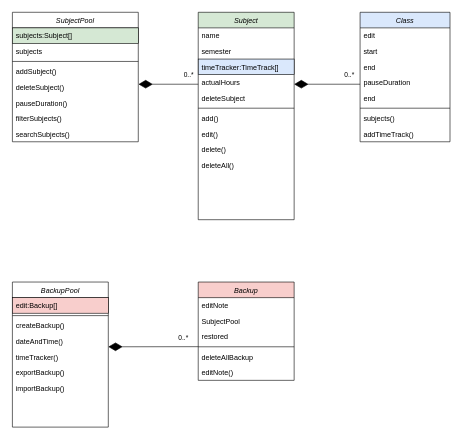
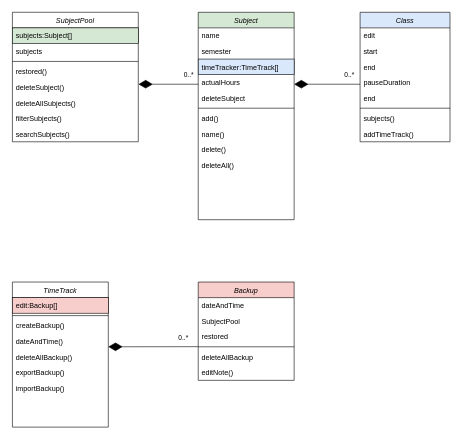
  <mxCell id="0" />
  <mxCell id="1" parent="0" />
  <mxCell id="2" value="Subject" style="swimlane;fontStyle=2;align=center;verticalAlign=top;childLayout=stackLayout;horizontal=1;startSize=26;horizontalStack=0;resizeParent=1;resizeLast=0;collapsible=1;marginBottom=0;rounded=0;shadow=0;strokeWidth=1;fillColor=#d5e8d4;strokeColor=#000000;" parent="1" vertex="1"><mxGeometry x="330" y="20" width="160" height="346" as="geometry"><mxRectangle x="230" y="140" width="160" height="26" as="alternateBounds" /></mxGeometry></mxCell>
  <mxCell id="3" value="name" style="text;align=left;verticalAlign=top;spacingLeft=4;spacingRight=4;overflow=hidden;rotatable=0;points=[[0,0.5],[1,0.5]];portConstraint=eastwest;rounded=0;shadow=0;html=0;" vertex="1" parent="2"><mxGeometry y="26" width="160" height="26" as="geometry" /></mxCell>
  <mxCell id="4" value="semester" style="text;align=left;verticalAlign=top;spacingLeft=4;spacingRight=4;overflow=hidden;rotatable=0;points=[[0,0.5],[1,0.5]];portConstraint=eastwest;rounded=0;shadow=0;html=0;" vertex="1" parent="2"><mxGeometry y="52" width="160" height="26" as="geometry" /></mxCell>
  <mxCell id="5" value="timeTracker:TimeTrack[]" style="text;align=left;verticalAlign=top;spacingLeft=4;spacingRight=4;overflow=hidden;rotatable=0;points=[[0,0.5],[1,0.5]];portConstraint=eastwest;rounded=0;shadow=0;html=0;fillColor=#dae8fc;strokeColor=#000000;" vertex="1" parent="2"><mxGeometry y="78" width="160" height="26" as="geometry" /></mxCell>
  <mxCell id="6" value="actualHours" style="text;align=left;verticalAlign=top;spacingLeft=4;spacingRight=4;overflow=hidden;rotatable=0;points=[[0,0.5],[1,0.5]];portConstraint=eastwest;rounded=0;shadow=0;html=0;" vertex="1" parent="2"><mxGeometry y="104" width="160" height="26" as="geometry" /></mxCell>
  <mxCell id="7" value="deleteSubject " style="text;align=left;verticalAlign=top;spacingLeft=4;spacingRight=4;overflow=hidden;rotatable=0;points=[[0,0.5],[1,0.5]];portConstraint=eastwest;rounded=0;shadow=0;html=0;" vertex="1" parent="2"><mxGeometry y="130" width="160" height="26" as="geometry" /></mxCell>
  <mxCell id="8" value="" style="line;html=1;strokeWidth=1;align=left;verticalAlign=middle;spacingTop=-1;spacingLeft=3;spacingRight=3;rotatable=0;labelPosition=right;points=[];portConstraint=eastwest;" parent="2" vertex="1"><mxGeometry y="156" width="160" height="8" as="geometry" /></mxCell>
  <mxCell id="9" value="add()" style="text;align=left;verticalAlign=top;spacingLeft=4;spacingRight=4;overflow=hidden;rotatable=0;points=[[0,0.5],[1,0.5]];portConstraint=eastwest;" vertex="1" parent="2"><mxGeometry y="164" width="160" height="26" as="geometry" /></mxCell>
- <mxCell id="10" value="edit()" style="text;align=left;verticalAlign=top;spacingLeft=4;spacingRight=4;overflow=hidden;rotatable=0;points=[[0,0.5],[1,0.5]];portConstraint=eastwest;" vertex="1" parent="2"><mxGeometry y="190" width="160" height="26" as="geometry" /></mxCell>
+ <mxCell id="10" value="name()" style="text;align=left;verticalAlign=top;spacingLeft=4;spacingRight=4;overflow=hidden;rotatable=0;points=[[0,0.5],[1,0.5]];portConstraint=eastwest;" vertex="1" parent="2"><mxGeometry y="190" width="160" height="26" as="geometry" /></mxCell>
  <mxCell id="11" value="delete()" style="text;align=left;verticalAlign=top;spacingLeft=4;spacingRight=4;overflow=hidden;rotatable=0;points=[[0,0.5],[1,0.5]];portConstraint=eastwest;" vertex="1" parent="2"><mxGeometry y="216" width="160" height="26" as="geometry" /></mxCell>
  <mxCell id="12" value="deleteAll()" style="text;align=left;verticalAlign=top;spacingLeft=4;spacingRight=4;overflow=hidden;rotatable=0;points=[[0,0.5],[1,0.5]];portConstraint=eastwest;" vertex="1" parent="2"><mxGeometry y="242" width="160" height="26" as="geometry" /></mxCell>
  <mxCell id="13" value="0..*" style="endArrow=diamondThin;html=1;rounded=0;endFill=1;endSize=21;exitX=-0.002;exitY=0.808;exitDx=0;exitDy=0;exitPerimeter=0;entryX=1;entryY=0.5;entryDx=0;entryDy=0;" edge="1" parent="1"><mxGeometry x="-0.67" y="-15" width="50" height="50" relative="1" as="geometry"><mxPoint x="330" y="140.008" as="sourcePoint" /><mxPoint x="230.32" y="140" as="targetPoint" /><mxPoint as="offset" /></mxGeometry></mxCell>
  <mxCell id="14" value="SubjectPool" style="swimlane;fontStyle=2;align=center;verticalAlign=top;childLayout=stackLayout;horizontal=1;startSize=26;horizontalStack=0;resizeParent=1;resizeLast=0;collapsible=1;marginBottom=0;rounded=0;shadow=0;strokeWidth=1;" vertex="1" parent="1"><mxGeometry y="20" width="210" height="216" as="geometry" x="20"><mxRectangle x="230" y="140" width="160" height="26" as="alternateBounds" /></mxGeometry></mxCell>
  <mxCell id="15" value="subjects:Subject[]" style="text;align=left;verticalAlign=top;spacingLeft=4;spacingRight=4;overflow=hidden;rotatable=0;points=[[0,0.5],[1,0.5]];portConstraint=eastwest;rounded=0;shadow=0;html=0;fillColor=#d5e8d4;strokeColor=#000000;" vertex="1" parent="14"><mxGeometry y="26" width="210" height="26" as="geometry" /></mxCell>
  <mxCell id="16" value="subjects" style="text;align=left;verticalAlign=top;spacingLeft=4;spacingRight=4;overflow=hidden;rotatable=0;points=[[0,0.5],[1,0.5]];portConstraint=eastwest;rounded=0;shadow=0;html=0;" vertex="1" parent="14"><mxGeometry y="52" width="210" height="26" as="geometry" /></mxCell>
  <mxCell id="17" value="" style="line;html=1;strokeWidth=1;align=left;verticalAlign=middle;spacingTop=-1;spacingLeft=3;spacingRight=3;rotatable=0;labelPosition=right;points=[];portConstraint=eastwest;" vertex="1" parent="14"><mxGeometry y="78" width="210" height="8" as="geometry" /></mxCell>
- <mxCell id="18" value="addSubject()" style="text;align=left;verticalAlign=top;spacingLeft=4;spacingRight=4;overflow=hidden;rotatable=0;points=[[0,0.5],[1,0.5]];portConstraint=eastwest;" vertex="1" parent="14"><mxGeometry y="86" width="210" height="26" as="geometry" /></mxCell>
+ <mxCell id="18" value="restored()" style="text;align=left;verticalAlign=top;spacingLeft=4;spacingRight=4;overflow=hidden;rotatable=0;points=[[0,0.5],[1,0.5]];portConstraint=eastwest;" vertex="1" parent="14"><mxGeometry y="86" width="210" height="26" as="geometry" /></mxCell>
  <mxCell id="19" value="deleteSubject()" style="text;align=left;verticalAlign=top;spacingLeft=4;spacingRight=4;overflow=hidden;rotatable=0;points=[[0,0.5],[1,0.5]];portConstraint=eastwest;" vertex="1" parent="14"><mxGeometry y="112" width="210" height="26" as="geometry" /></mxCell>
- <mxCell id="20" value="pauseDuration()" style="text;align=left;verticalAlign=top;spacingLeft=4;spacingRight=4;overflow=hidden;rotatable=0;points=[[0,0.5],[1,0.5]];portConstraint=eastwest;" vertex="1" parent="14"><mxGeometry y="138" width="210" height="26" as="geometry" /></mxCell>
+ <mxCell id="20" value="deleteAllSubjects()" style="text;align=left;verticalAlign=top;spacingLeft=4;spacingRight=4;overflow=hidden;rotatable=0;points=[[0,0.5],[1,0.5]];portConstraint=eastwest;" vertex="1" parent="14"><mxGeometry y="138" width="210" height="26" as="geometry" /></mxCell>
  <mxCell id="21" value="filterSubjects()" style="text;align=left;verticalAlign=top;spacingLeft=4;spacingRight=4;overflow=hidden;rotatable=0;points=[[0,0.5],[1,0.5]];portConstraint=eastwest;" vertex="1" parent="14"><mxGeometry y="164" width="210" height="26" as="geometry" /></mxCell>
  <mxCell id="22" value="searchSubjects()" style="text;align=left;verticalAlign=top;spacingLeft=4;spacingRight=4;overflow=hidden;rotatable=0;points=[[0,0.5],[1,0.5]];portConstraint=eastwest;" vertex="1" parent="14"><mxGeometry y="190" width="210" height="26" as="geometry" /></mxCell>
  <mxCell id="23" value="Class" style="swimlane;fontStyle=2;align=center;verticalAlign=top;childLayout=stackLayout;horizontal=1;startSize=26;horizontalStack=0;resizeParent=1;resizeLast=0;collapsible=1;marginBottom=0;rounded=0;shadow=0;strokeWidth=1;fillColor=#dae8fc;strokeColor=#000000;" vertex="1" parent="1"><mxGeometry x="600" y="20" width="150" height="216" as="geometry"><mxRectangle x="230" y="140" width="160" height="26" as="alternateBounds" /></mxGeometry></mxCell>
  <mxCell id="24" value="edit" style="text;align=left;verticalAlign=top;spacingLeft=4;spacingRight=4;overflow=hidden;rotatable=0;points=[[0,0.5],[1,0.5]];portConstraint=eastwest;" vertex="1" parent="23"><mxGeometry y="26" width="150" height="26" as="geometry" /></mxCell>
  <mxCell id="25" value="start" style="text;align=left;verticalAlign=top;spacingLeft=4;spacingRight=4;overflow=hidden;rotatable=0;points=[[0,0.5],[1,0.5]];portConstraint=eastwest;rounded=0;shadow=0;html=0;" vertex="1" parent="23"><mxGeometry y="52" width="150" height="26" as="geometry" /></mxCell>
  <mxCell id="26" value="end" style="text;align=left;verticalAlign=top;spacingLeft=4;spacingRight=4;overflow=hidden;rotatable=0;points=[[0,0.5],[1,0.5]];portConstraint=eastwest;rounded=0;shadow=0;html=0;" vertex="1" parent="23"><mxGeometry y="78" width="150" height="26" as="geometry" /></mxCell>
  <mxCell id="27" value="pauseDuration" style="text;align=left;verticalAlign=top;spacingLeft=4;spacingRight=4;overflow=hidden;rotatable=0;points=[[0,0.5],[1,0.5]];portConstraint=eastwest;rounded=0;shadow=0;html=0;" vertex="1" parent="23"><mxGeometry y="104" width="150" height="26" as="geometry" /></mxCell>
  <mxCell id="28" value="end" style="text;align=left;verticalAlign=top;spacingLeft=4;spacingRight=4;overflow=hidden;rotatable=0;points=[[0,0.5],[1,0.5]];portConstraint=eastwest;rounded=0;shadow=0;html=0;" vertex="1" parent="23"><mxGeometry y="130" width="150" height="26" as="geometry" /></mxCell>
  <mxCell id="29" value="" style="line;html=1;strokeWidth=1;align=left;verticalAlign=middle;spacingTop=-1;spacingLeft=3;spacingRight=3;rotatable=0;labelPosition=right;points=[];portConstraint=eastwest;" vertex="1" parent="23"><mxGeometry y="156" width="150" height="8" as="geometry" /></mxCell>
  <mxCell id="30" value="subjects()" style="text;align=left;verticalAlign=top;spacingLeft=4;spacingRight=4;overflow=hidden;rotatable=0;points=[[0,0.5],[1,0.5]];portConstraint=eastwest;" vertex="1" parent="23"><mxGeometry y="164" width="150" height="26" as="geometry" /></mxCell>
  <mxCell id="31" value="addTimeTrack()" style="text;align=left;verticalAlign=top;spacingLeft=4;spacingRight=4;overflow=hidden;rotatable=0;points=[[0,0.5],[1,0.5]];portConstraint=eastwest;" vertex="1" parent="23"><mxGeometry y="190" width="150" height="26" as="geometry" /></mxCell>
  <mxCell id="32" value="0..*" style="endArrow=diamondThin;html=1;rounded=0;endFill=1;endSize=21;exitX=0;exitY=0.5;exitDx=0;exitDy=0;entryX=1;entryY=0.5;entryDx=0;entryDy=0;" edge="1" parent="1"><mxGeometry x="-0.67" y="-15" width="50" height="50" relative="1" as="geometry"><mxPoint x="600" y="140" as="sourcePoint" /><mxPoint x="490" y="140" as="targetPoint" /><mxPoint as="offset" /></mxGeometry></mxCell>
- <mxCell id="33" value="BackupPool" style="swimlane;fontStyle=2;align=center;verticalAlign=top;childLayout=stackLayout;horizontal=1;startSize=26;horizontalStack=0;resizeParent=1;resizeLast=0;collapsible=1;marginBottom=0;rounded=0;shadow=0;strokeWidth=1;" vertex="1" parent="1"><mxGeometry y="470" width="160" height="242" as="geometry" x="20"><mxRectangle x="230" y="140" width="160" height="26" as="alternateBounds" /></mxGeometry></mxCell>
+ <mxCell id="33" value="TimeTrack" style="swimlane;fontStyle=2;align=center;verticalAlign=top;childLayout=stackLayout;horizontal=1;startSize=26;horizontalStack=0;resizeParent=1;resizeLast=0;collapsible=1;marginBottom=0;rounded=0;shadow=0;strokeWidth=1;" vertex="1" parent="1"><mxGeometry y="470" width="160" height="242" as="geometry" x="20"><mxRectangle x="230" y="140" width="160" height="26" as="alternateBounds" /></mxGeometry></mxCell>
  <mxCell id="34" value="edit:Backup[]" style="text;align=left;verticalAlign=top;spacingLeft=4;spacingRight=4;overflow=hidden;rotatable=0;points=[[0,0.5],[1,0.5]];portConstraint=eastwest;rounded=0;shadow=0;html=0;fillColor=#f8cecc;strokeColor=#000000;" vertex="1" parent="33"><mxGeometry y="26" width="160" height="26" as="geometry" /></mxCell>
  <mxCell id="35" value="" style="line;html=1;strokeWidth=1;align=left;verticalAlign=middle;spacingTop=-1;spacingLeft=3;spacingRight=3;rotatable=0;labelPosition=right;points=[];portConstraint=eastwest;" vertex="1" parent="33"><mxGeometry y="52" width="160" height="8" as="geometry" /></mxCell>
  <mxCell id="36" value="createBackup()" style="text;align=left;verticalAlign=top;spacingLeft=4;spacingRight=4;overflow=hidden;rotatable=0;points=[[0,0.5],[1,0.5]];portConstraint=eastwest;" vertex="1" parent="33"><mxGeometry y="60" width="160" height="26" as="geometry" /></mxCell>
  <mxCell id="37" value="dateAndTime()" style="text;align=left;verticalAlign=top;spacingLeft=4;spacingRight=4;overflow=hidden;rotatable=0;points=[[0,0.5],[1,0.5]];portConstraint=eastwest;" vertex="1" parent="33"><mxGeometry y="86" width="160" height="26" as="geometry" /></mxCell>
- <mxCell id="38" value="timeTracker()" style="text;align=left;verticalAlign=top;spacingLeft=4;spacingRight=4;overflow=hidden;rotatable=0;points=[[0,0.5],[1,0.5]];portConstraint=eastwest;" vertex="1" parent="33"><mxGeometry y="112" width="160" height="26" as="geometry" /></mxCell>
+ <mxCell id="38" value="deleteAllBackup()" style="text;align=left;verticalAlign=top;spacingLeft=4;spacingRight=4;overflow=hidden;rotatable=0;points=[[0,0.5],[1,0.5]];portConstraint=eastwest;" vertex="1" parent="33"><mxGeometry y="112" width="160" height="26" as="geometry" /></mxCell>
  <mxCell id="39" value="exportBackup()" style="text;align=left;verticalAlign=top;spacingLeft=4;spacingRight=4;overflow=hidden;rotatable=0;points=[[0,0.5],[1,0.5]];portConstraint=eastwest;" vertex="1" parent="33"><mxGeometry y="138" width="160" height="26" as="geometry" /></mxCell>
  <mxCell id="40" value="importBackup()" style="text;align=left;verticalAlign=top;spacingLeft=4;spacingRight=4;overflow=hidden;rotatable=0;points=[[0,0.5],[1,0.5]];portConstraint=eastwest;" vertex="1" parent="33"><mxGeometry y="164" width="160" height="26" as="geometry" /></mxCell>
  <mxCell id="41" value="Backup" style="swimlane;fontStyle=2;align=center;verticalAlign=top;childLayout=stackLayout;horizontal=1;startSize=26;horizontalStack=0;resizeParent=1;resizeLast=0;collapsible=1;marginBottom=0;rounded=0;shadow=0;strokeWidth=1;fillColor=#f8cecc;strokeColor=#000000;" vertex="1" parent="1"><mxGeometry x="330" y="470" width="160" height="164" as="geometry"><mxRectangle x="230" y="140" width="160" height="26" as="alternateBounds" /></mxGeometry></mxCell>
- <mxCell id="42" value="editNote" style="text;align=left;verticalAlign=top;spacingLeft=4;spacingRight=4;overflow=hidden;rotatable=0;points=[[0,0.5],[1,0.5]];portConstraint=eastwest;" vertex="1" parent="41"><mxGeometry y="26" width="160" height="26" as="geometry" /></mxCell>
+ <mxCell id="42" value="dateAndTime" style="text;align=left;verticalAlign=top;spacingLeft=4;spacingRight=4;overflow=hidden;rotatable=0;points=[[0,0.5],[1,0.5]];portConstraint=eastwest;" vertex="1" parent="41"><mxGeometry y="26" width="160" height="26" as="geometry" /></mxCell>
  <mxCell id="43" value="SubjectPool" style="text;align=left;verticalAlign=top;spacingLeft=4;spacingRight=4;overflow=hidden;rotatable=0;points=[[0,0.5],[1,0.5]];portConstraint=eastwest;rounded=0;shadow=0;html=0;" vertex="1" parent="41"><mxGeometry y="52" width="160" height="26" as="geometry" /></mxCell>
  <mxCell id="44" value="restored" style="text;align=left;verticalAlign=top;spacingLeft=4;spacingRight=4;overflow=hidden;rotatable=0;points=[[0,0.5],[1,0.5]];portConstraint=eastwest;rounded=0;shadow=0;html=0;" vertex="1" parent="41"><mxGeometry y="78" width="160" height="26" as="geometry" /></mxCell>
  <mxCell id="45" value="" style="line;html=1;strokeWidth=1;align=left;verticalAlign=middle;spacingTop=-1;spacingLeft=3;spacingRight=3;rotatable=0;labelPosition=right;points=[];portConstraint=eastwest;" vertex="1" parent="41"><mxGeometry y="104" width="160" height="8" as="geometry" /></mxCell>
  <mxCell id="46" value="deleteAllBackup" style="text;align=left;verticalAlign=top;spacingLeft=4;spacingRight=4;overflow=hidden;rotatable=0;points=[[0,0.5],[1,0.5]];portConstraint=eastwest;" vertex="1" parent="41"><mxGeometry y="112" width="160" height="26" as="geometry" /></mxCell>
  <mxCell id="47" value="editNote()" style="text;align=left;verticalAlign=top;spacingLeft=4;spacingRight=4;overflow=hidden;rotatable=0;points=[[0,0.5],[1,0.5]];portConstraint=eastwest;" vertex="1" parent="41"><mxGeometry y="138" width="160" height="26" as="geometry" /></mxCell>
  <mxCell id="48" value="0..*" style="endArrow=diamondThin;html=1;rounded=0;endFill=1;endSize=21;exitX=0;exitY=0.479;exitDx=0;exitDy=0;exitPerimeter=0;" edge="1" parent="1" source="45"><mxGeometry x="-0.67" y="-15" width="50" height="50" relative="1" as="geometry"><mxPoint x="325.2" y="570.002" as="sourcePoint" /><mxPoint x="180" y="578" as="targetPoint" /><mxPoint as="offset" /></mxGeometry></mxCell>
